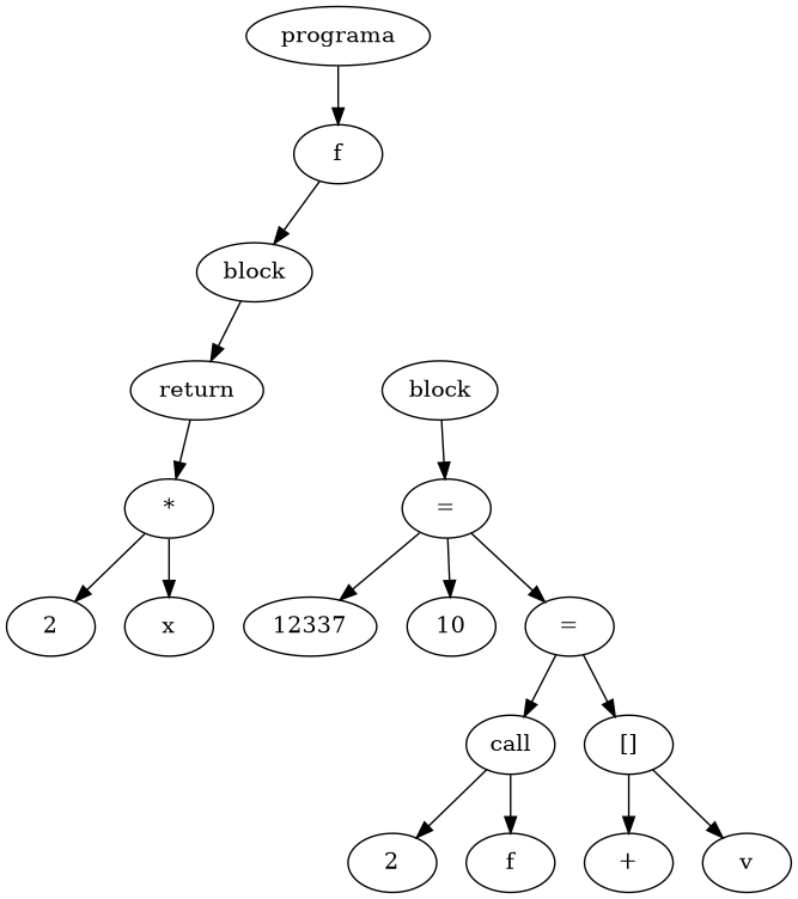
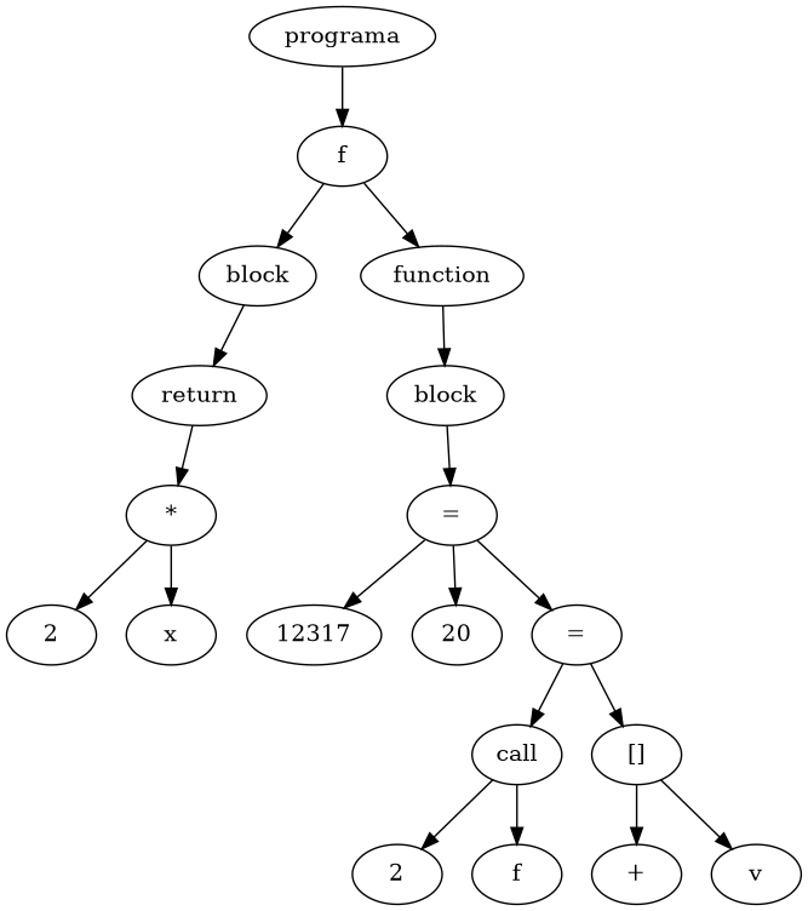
  digraph {
    fontname="DejaVu Serif"
    node [fontname="DejaVu Serif"]
    edge [fontname="DejaVu Serif"]
    n1 [label=2]
    n2 [label=x]
    n3 [label="*"]
    n4 [label=return]
    n5 [label=block]
    n6 [label=f]
+   n7 [label=function]
    n8 [label=block]
-   n9 [label=12337]
+   n9 [label=12317]
    n10 [label="="]
-   n11 [label=10]
+   n11 [label=20]
    n12 [label="="]
    n13 [label=call]
    n14 [label="[]"]
    n15 [label="+"]
    n16 [label=2]
    n17 [label=f]
    n18 [label=v]
    n19 [label=programa]
    n3 -> n1
    n3 -> n2
    n4 -> n3
    n5 -> n4
    n6 -> n5
+   n6 -> n7
+   n7 -> n8
    n8 -> n10
    n10 -> n9
    n10 -> n11
    n10 -> n12
    n12 -> n13
    n12 -> n14
    n13 -> n16
    n13 -> n17
    n14 -> n15
    n14 -> n18
    n19 -> n6
  }
